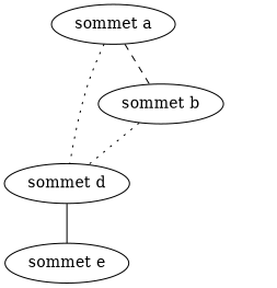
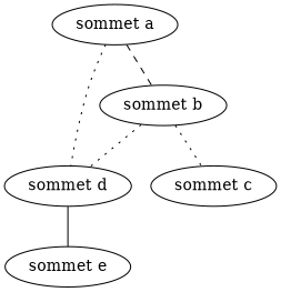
  graph {
    edge [style=dotted]
    n1 [label="sommet a"]
    n2 [label="sommet b"]
    n3 [label="sommet d"]
+   n4 [label="sommet c"]
    n5 [label="sommet e"]
    n1 -- n2 [style=dashed]
    n1 -- n3
    n2 -- n3
+   n2 -- n4
    n3 -- n5 [style=solid]
  }
